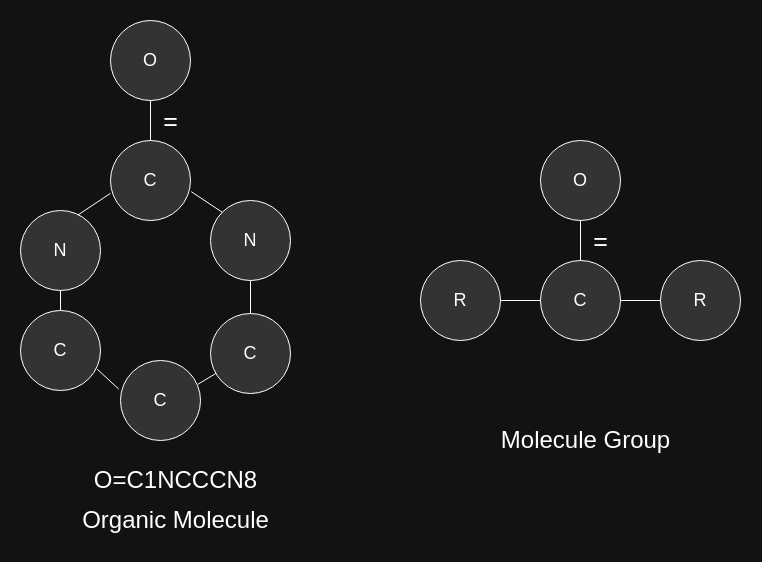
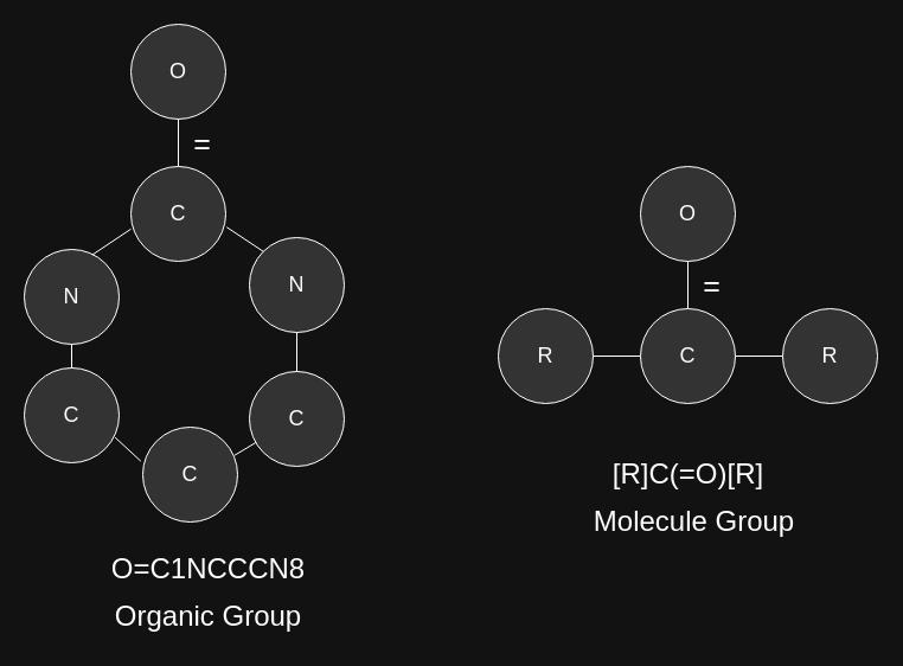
  <mxCell id="0" />
  <mxCell id="1" parent="0" />
  <mxCell id="2" value="&lt;font style=&quot;font-size: 18px;&quot;&gt;R&lt;/font&gt;" style="ellipse;whiteSpace=wrap;html=1;aspect=fixed;fillColor=#333333;labelBackgroundColor=none;fontColor=#FFFFFF;labelBorderColor=none;strokeColor=#FFFFFF;" parent="1" vertex="1"><mxGeometry x="420" y="260" width="80" height="80" as="geometry" /></mxCell>
+ <mxCell id="3" value="&lt;font style=&quot;font-size: 24px;&quot;&gt;[R]C(=O)[R]&lt;/font&gt;" style="text;html=1;align=center;verticalAlign=middle;resizable=0;points=[];autosize=1;strokeColor=none;fillColor=none;fontColor=#FFFFFF;labelBackgroundColor=none;labelBorderColor=none;" parent="1" vertex="1"><mxGeometry x="505" y="380" width="150" height="40" as="geometry" /></mxCell>
  <mxCell id="4" value="&lt;font style=&quot;font-size: 18px;&quot;&gt;C&lt;/font&gt;" style="ellipse;whiteSpace=wrap;html=1;aspect=fixed;fillColor=#333333;labelBackgroundColor=none;fontColor=#FFFFFF;labelBorderColor=none;strokeColor=#FFFFFF;" parent="1" vertex="1"><mxGeometry x="540" y="260" width="80" height="80" as="geometry" /></mxCell>
  <mxCell id="5" value="" style="endArrow=none;html=1;rounded=0;exitX=1;exitY=0.5;exitDx=0;exitDy=0;entryX=0;entryY=0.5;entryDx=0;entryDy=0;labelBackgroundColor=#828282;strokeColor=#FFFFFF;" parent="1" source="2" target="4" edge="1"><mxGeometry width="50" height="50" relative="1" as="geometry"><mxPoint x="620" y="350" as="sourcePoint" /><mxPoint x="670" y="300" as="targetPoint" /></mxGeometry></mxCell>
  <mxCell id="6" value="&lt;font style=&quot;font-size: 18px;&quot;&gt;O&lt;/font&gt;" style="ellipse;whiteSpace=wrap;html=1;aspect=fixed;fillColor=#333333;labelBackgroundColor=none;fontColor=#FFFFFF;labelBorderColor=none;strokeColor=#FFFFFF;" parent="1" vertex="1"><mxGeometry x="540" y="140" width="80" height="80" as="geometry" /></mxCell>
  <mxCell id="7" value="" style="endArrow=none;html=1;rounded=0;entryX=0.5;entryY=1;entryDx=0;entryDy=0;exitX=0.5;exitY=0;exitDx=0;exitDy=0;labelBackgroundColor=#828282;strokeColor=#FFFFFF;" parent="1" source="4" target="6" edge="1"><mxGeometry width="50" height="50" relative="1" as="geometry"><mxPoint x="670" y="480" as="sourcePoint" /><mxPoint x="720" y="430" as="targetPoint" /></mxGeometry></mxCell>
  <mxCell id="8" value="&lt;font style=&quot;font-size: 18px;&quot;&gt;R&lt;/font&gt;" style="ellipse;whiteSpace=wrap;html=1;aspect=fixed;fillColor=#333333;labelBackgroundColor=none;fontColor=#FFFFFF;labelBorderColor=none;strokeColor=#FFFFFF;" parent="1" vertex="1"><mxGeometry x="660" y="260" width="80" height="80" as="geometry" /></mxCell>
  <mxCell id="9" value="" style="endArrow=none;html=1;rounded=0;exitX=1;exitY=0.5;exitDx=0;exitDy=0;entryX=0;entryY=0.5;entryDx=0;entryDy=0;labelBackgroundColor=#828282;strokeColor=#FFFFFF;" parent="1" source="4" target="8" edge="1"><mxGeometry width="50" height="50" relative="1" as="geometry"><mxPoint x="630" y="270" as="sourcePoint" /><mxPoint x="680" y="220" as="targetPoint" /></mxGeometry></mxCell>
  <mxCell id="10" value="&lt;font style=&quot;font-size: 18px;&quot;&gt;N&lt;/font&gt;" style="ellipse;whiteSpace=wrap;html=1;aspect=fixed;fillColor=#333333;labelBackgroundColor=none;fontColor=#FFFFFF;labelBorderColor=none;strokeColor=#FFFFFF;" parent="1" vertex="1"><mxGeometry x="20" y="210" width="80" height="80" as="geometry" /></mxCell>
  <mxCell id="11" value="&lt;span style=&quot;font-size: 24px;&quot;&gt;O=C1NCCCN8&lt;/span&gt;" style="text;html=1;align=center;verticalAlign=middle;resizable=0;points=[];autosize=1;strokeColor=none;fillColor=none;fontColor=#FFFFFF;labelBackgroundColor=none;labelBorderColor=none;" parent="1" vertex="1"><mxGeometry x="80" y="460" width="190" height="40" as="geometry" /></mxCell>
  <mxCell id="12" value="&lt;font style=&quot;font-size: 18px;&quot;&gt;C&lt;/font&gt;" style="ellipse;whiteSpace=wrap;html=1;aspect=fixed;fillColor=#333333;fontColor=#FFFFFF;labelBackgroundColor=none;labelBorderColor=none;strokeColor=#FFFFFF;" parent="1" vertex="1"><mxGeometry x="110" y="140" width="80" height="80" as="geometry" /></mxCell>
  <mxCell id="13" value="&lt;font style=&quot;font-size: 18px;&quot;&gt;O&lt;/font&gt;" style="ellipse;whiteSpace=wrap;html=1;aspect=fixed;labelBorderColor=none;labelBackgroundColor=none;fillColor=#333333;fontColor=#FFFFFF;strokeColor=#FFFFFF;" parent="1" vertex="1"><mxGeometry x="110" y="20" width="80" height="80" as="geometry" /></mxCell>
  <mxCell id="14" value="" style="endArrow=none;html=1;rounded=0;entryX=0.5;entryY=1;entryDx=0;entryDy=0;exitX=0.5;exitY=0;exitDx=0;exitDy=0;labelBackgroundColor=#828282;strokeColor=#FFFFFF;" parent="1" source="12" target="13" edge="1"><mxGeometry width="50" height="50" relative="1" as="geometry"><mxPoint x="240" y="360" as="sourcePoint" /><mxPoint x="290" y="310" as="targetPoint" /></mxGeometry></mxCell>
  <mxCell id="15" value="&lt;font style=&quot;font-size: 18px;&quot;&gt;N&lt;/font&gt;" style="ellipse;whiteSpace=wrap;html=1;aspect=fixed;fillColor=#333333;labelBackgroundColor=none;fontColor=#FFFFFF;labelBorderColor=none;strokeColor=#FFFFFF;" parent="1" vertex="1"><mxGeometry x="210" y="200" width="80" height="80" as="geometry" /></mxCell>
  <mxCell id="16" value="" style="endArrow=none;html=1;rounded=0;entryX=0;entryY=0.66;entryDx=0;entryDy=0;exitX=0.719;exitY=0.056;exitDx=0;exitDy=0;entryPerimeter=0;exitPerimeter=0;labelBackgroundColor=#828282;strokeColor=#FFFFFF;" parent="1" source="10" target="12" edge="1"><mxGeometry width="50" height="50" relative="1" as="geometry"><mxPoint x="140" y="280" as="sourcePoint" /><mxPoint x="140" y="240" as="targetPoint" /></mxGeometry></mxCell>
  <mxCell id="17" value="" style="endArrow=none;html=1;rounded=0;entryX=1.01;entryY=0.64;entryDx=0;entryDy=0;exitX=0;exitY=0;exitDx=0;exitDy=0;entryPerimeter=0;labelBackgroundColor=#828282;strokeColor=#FFFFFF;" parent="1" source="15" target="12" edge="1"><mxGeometry width="50" height="50" relative="1" as="geometry"><mxPoint x="180" y="290" as="sourcePoint" /><mxPoint x="219.12" y="230" as="targetPoint" /></mxGeometry></mxCell>
  <mxCell id="18" value="&lt;font style=&quot;font-size: 18px;&quot;&gt;C&lt;/font&gt;" style="ellipse;whiteSpace=wrap;html=1;aspect=fixed;fillColor=#333333;labelBackgroundColor=none;fontColor=#FFFFFF;labelBorderColor=none;strokeColor=#FFFFFF;" parent="1" vertex="1"><mxGeometry x="20" y="310" width="80" height="80" as="geometry" /></mxCell>
  <mxCell id="19" value="&lt;font style=&quot;font-size: 18px;&quot;&gt;C&lt;/font&gt;" style="ellipse;whiteSpace=wrap;html=1;aspect=fixed;fillColor=#333333;labelBackgroundColor=none;fontColor=#FFFFFF;labelBorderColor=none;strokeColor=#FFFFFF;" parent="1" vertex="1"><mxGeometry x="120" y="360" width="80" height="80" as="geometry" /></mxCell>
  <mxCell id="20" value="&lt;font style=&quot;font-size: 18px;&quot;&gt;C&lt;/font&gt;" style="ellipse;whiteSpace=wrap;html=1;aspect=fixed;fillColor=#333333;labelBackgroundColor=none;fontColor=#FFFFFF;labelBorderColor=none;strokeColor=#FFFFFF;" parent="1" vertex="1"><mxGeometry x="210" y="313" width="80" height="80" as="geometry" /></mxCell>
  <mxCell id="21" value="" style="endArrow=none;html=1;rounded=0;entryX=-0.021;entryY=0.358;entryDx=0;entryDy=0;exitX=0.958;exitY=0.733;exitDx=0;exitDy=0;exitPerimeter=0;entryPerimeter=0;labelBackgroundColor=#828282;strokeColor=#FFFFFF;" parent="1" source="18" target="19" edge="1"><mxGeometry width="50" height="50" relative="1" as="geometry"><mxPoint x="72.48" y="328.64" as="sourcePoint" /><mxPoint x="70" y="300" as="targetPoint" /></mxGeometry></mxCell>
  <mxCell id="22" value="" style="endArrow=none;html=1;rounded=0;exitX=0.969;exitY=0.296;exitDx=0;exitDy=0;exitPerimeter=0;labelBackgroundColor=#828282;strokeColor=#FFFFFF;" parent="1" source="19" target="20" edge="1"><mxGeometry width="50" height="50" relative="1" as="geometry"><mxPoint x="119.2" y="384.48" as="sourcePoint" /><mxPoint x="143.32" y="398.64" as="targetPoint" /></mxGeometry></mxCell>
  <mxCell id="23" value="" style="endArrow=none;html=1;rounded=0;fontSize=18;exitX=0.5;exitY=1;exitDx=0;exitDy=0;entryX=0.5;entryY=0;entryDx=0;entryDy=0;labelBackgroundColor=#828282;strokeColor=#FFFFFF;" parent="1" source="10" target="18" edge="1"><mxGeometry width="50" height="50" relative="1" as="geometry"><mxPoint x="380" y="420" as="sourcePoint" /><mxPoint x="430" y="370" as="targetPoint" /></mxGeometry></mxCell>
  <mxCell id="24" value="" style="endArrow=none;html=1;rounded=0;fontSize=18;entryX=0.5;entryY=1;entryDx=0;entryDy=0;labelBackgroundColor=#828282;strokeColor=#FFFFFF;" parent="1" source="20" target="15" edge="1"><mxGeometry width="50" height="50" relative="1" as="geometry"><mxPoint x="380" y="420" as="sourcePoint" /><mxPoint x="430" y="370" as="targetPoint" /></mxGeometry></mxCell>
- <mxCell id="25" value="&lt;span style=&quot;font-size: 24px;&quot;&gt;Organic Molecule&lt;/span&gt;" style="text;html=1;align=center;verticalAlign=middle;resizable=0;points=[];autosize=1;strokeColor=none;fillColor=none;fontColor=#FFFFFF;labelBackgroundColor=none;labelBorderColor=none;" parent="1" vertex="1"><mxGeometry x="70" y="500" width="210" height="40" as="geometry" /></mxCell>
+ <mxCell id="25" value="&lt;span style=&quot;font-size: 24px;&quot;&gt;Organic Group&lt;/span&gt;" style="text;html=1;align=center;verticalAlign=middle;resizable=0;points=[];autosize=1;strokeColor=none;fillColor=none;fontColor=#FFFFFF;labelBackgroundColor=none;labelBorderColor=none;" parent="1" vertex="1"><mxGeometry x="70" y="500" width="210" height="40" as="geometry" /></mxCell>
  <mxCell id="26" value="&lt;span style=&quot;font-size: 24px;&quot;&gt;Molecule Group&lt;/span&gt;" style="text;html=1;align=center;verticalAlign=middle;resizable=0;points=[];autosize=1;strokeColor=none;fillColor=none;fontColor=#FFFFFF;labelBackgroundColor=none;labelBorderColor=none;" parent="1" vertex="1"><mxGeometry x="480" y="420" width="210" height="40" as="geometry" /></mxCell>
  <mxCell id="27" value="&lt;font style=&quot;font-size: 25px;&quot;&gt;=&lt;/font&gt;" style="text;html=1;align=center;verticalAlign=middle;resizable=0;points=[];autosize=1;strokeColor=none;fillColor=none;fontColor=#FFFFFF;" vertex="1" parent="1"><mxGeometry x="580" y="220" width="40" height="40" as="geometry" /></mxCell>
  <mxCell id="28" value="&lt;font style=&quot;font-size: 25px;&quot;&gt;=&lt;/font&gt;" style="text;html=1;align=center;verticalAlign=middle;resizable=0;points=[];autosize=1;strokeColor=none;fillColor=none;fontColor=#FFFFFF;" vertex="1" parent="1"><mxGeometry x="150" y="100" width="40" height="40" as="geometry" /></mxCell>
